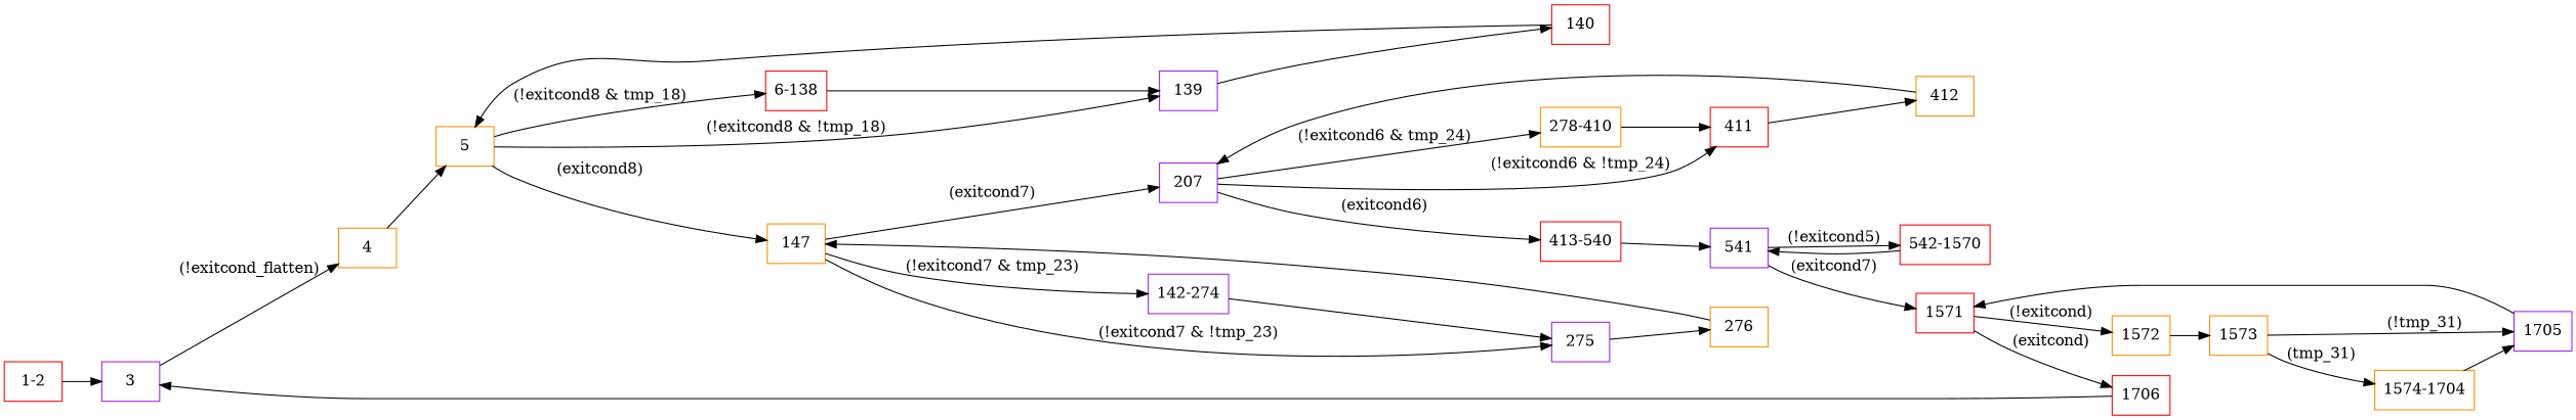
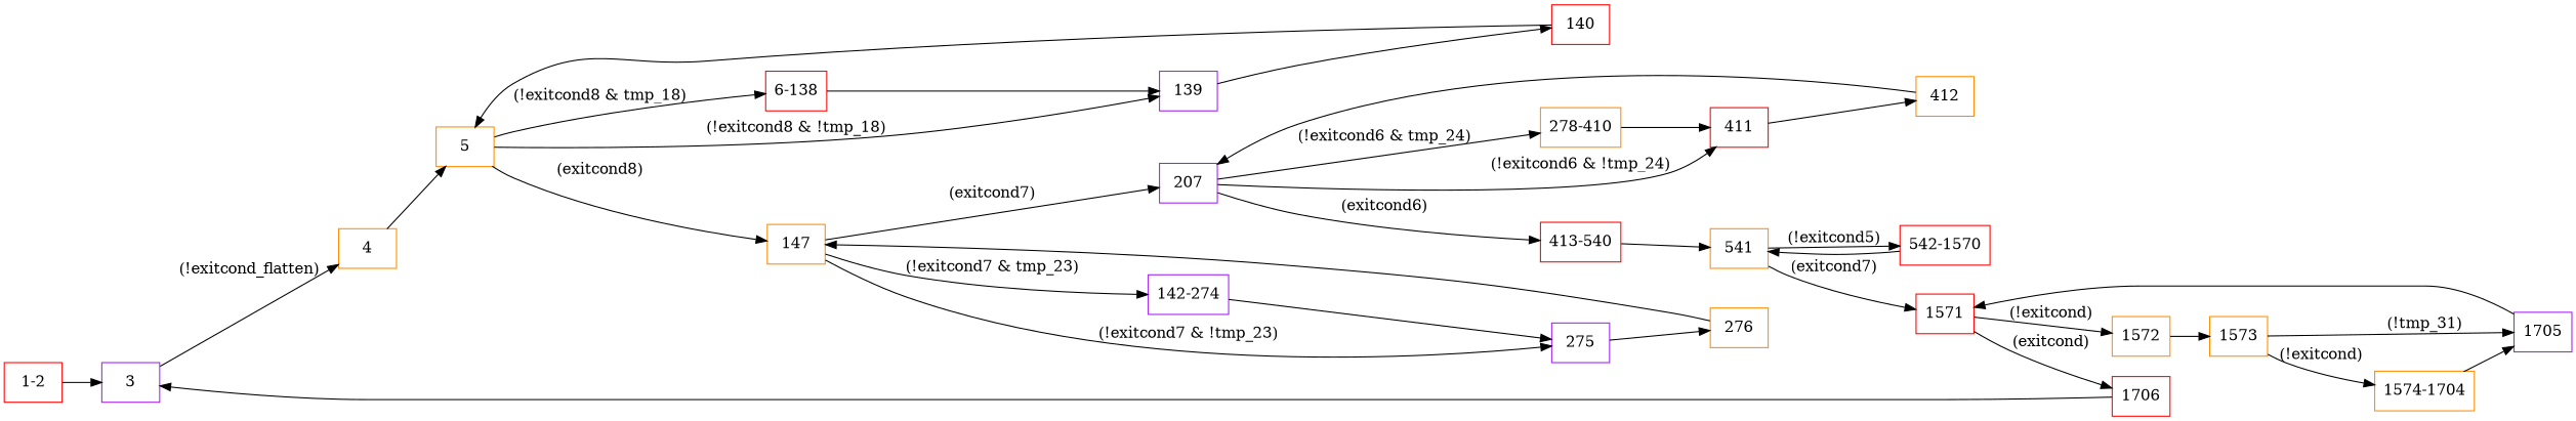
  digraph {
    rankdir=LR
    node [color=darkorange shape=record]
    n1 [color=purple label=3]
    n2 [label=4]
    n3 [label=5]
    n4 [color=purple label=139]
    n5 [label=147]
    n6 [color=red label="6-138"]
    n7 [color=red label=140]
    n8 [color=purple label=275]
    n9 [color=purple label=207]
    n10 [color=purple label="142-274"]
    n11 [label=276]
    n12 [color=red label=411]
    n13 [label="278-410"]
    n14 [color=red label="413-540"]
    n15 [label=412]
-   n16 [color=purple label=541]
+   n16 [label=541]
    n17 [color=red label=1571]
    n18 [color=red label="542-1570"]
    n19 [label=1572]
    n20 [color=red label=1706]
    n21 [label=1573]
    n22 [color=purple label=1705]
    n23 [label="1574-1704"]
    n24 [color=red label="1-2"]
    n1 -> n2 [label="(!exitcond_flatten)"]
    n2 -> n3
    n3 -> n4 [label="(!exitcond8 & !tmp_18)"]
    n3 -> n5 [label="(exitcond8)"]
    n3 -> n6 [label="(!exitcond8 & tmp_18)"]
    n4 -> n7
    n5 -> n8 [label="(!exitcond7 & !tmp_23)"]
    n5 -> n9 [label="(exitcond7)"]
    n5 -> n10 [label="(!exitcond7 & tmp_23)"]
    n6 -> n4
    n7 -> n3
    n8 -> n11
    n9 -> n12 [label="(!exitcond6 & !tmp_24)"]
    n9 -> n13 [label="(!exitcond6 & tmp_24)"]
    n9 -> n14 [label="(exitcond6)"]
    n10 -> n8
    n11 -> n5
    n12 -> n15
    n13 -> n12
    n14 -> n16
    n15 -> n9
    n16 -> n17 [label="(exitcond7)"]
    n16 -> n18 [label="(!exitcond5)"]
    n17 -> n19 [label="(!exitcond)"]
    n17 -> n20 [label="(exitcond)"]
    n18 -> n16
    n19 -> n21
    n20 -> n1
    n21 -> n22 [label="(!tmp_31)"]
-   n21 -> n23 [label="(tmp_31)"]
+   n21 -> n23 [label="(!exitcond)"]
    n22 -> n17
    n23 -> n22
    n24 -> n1
  }
